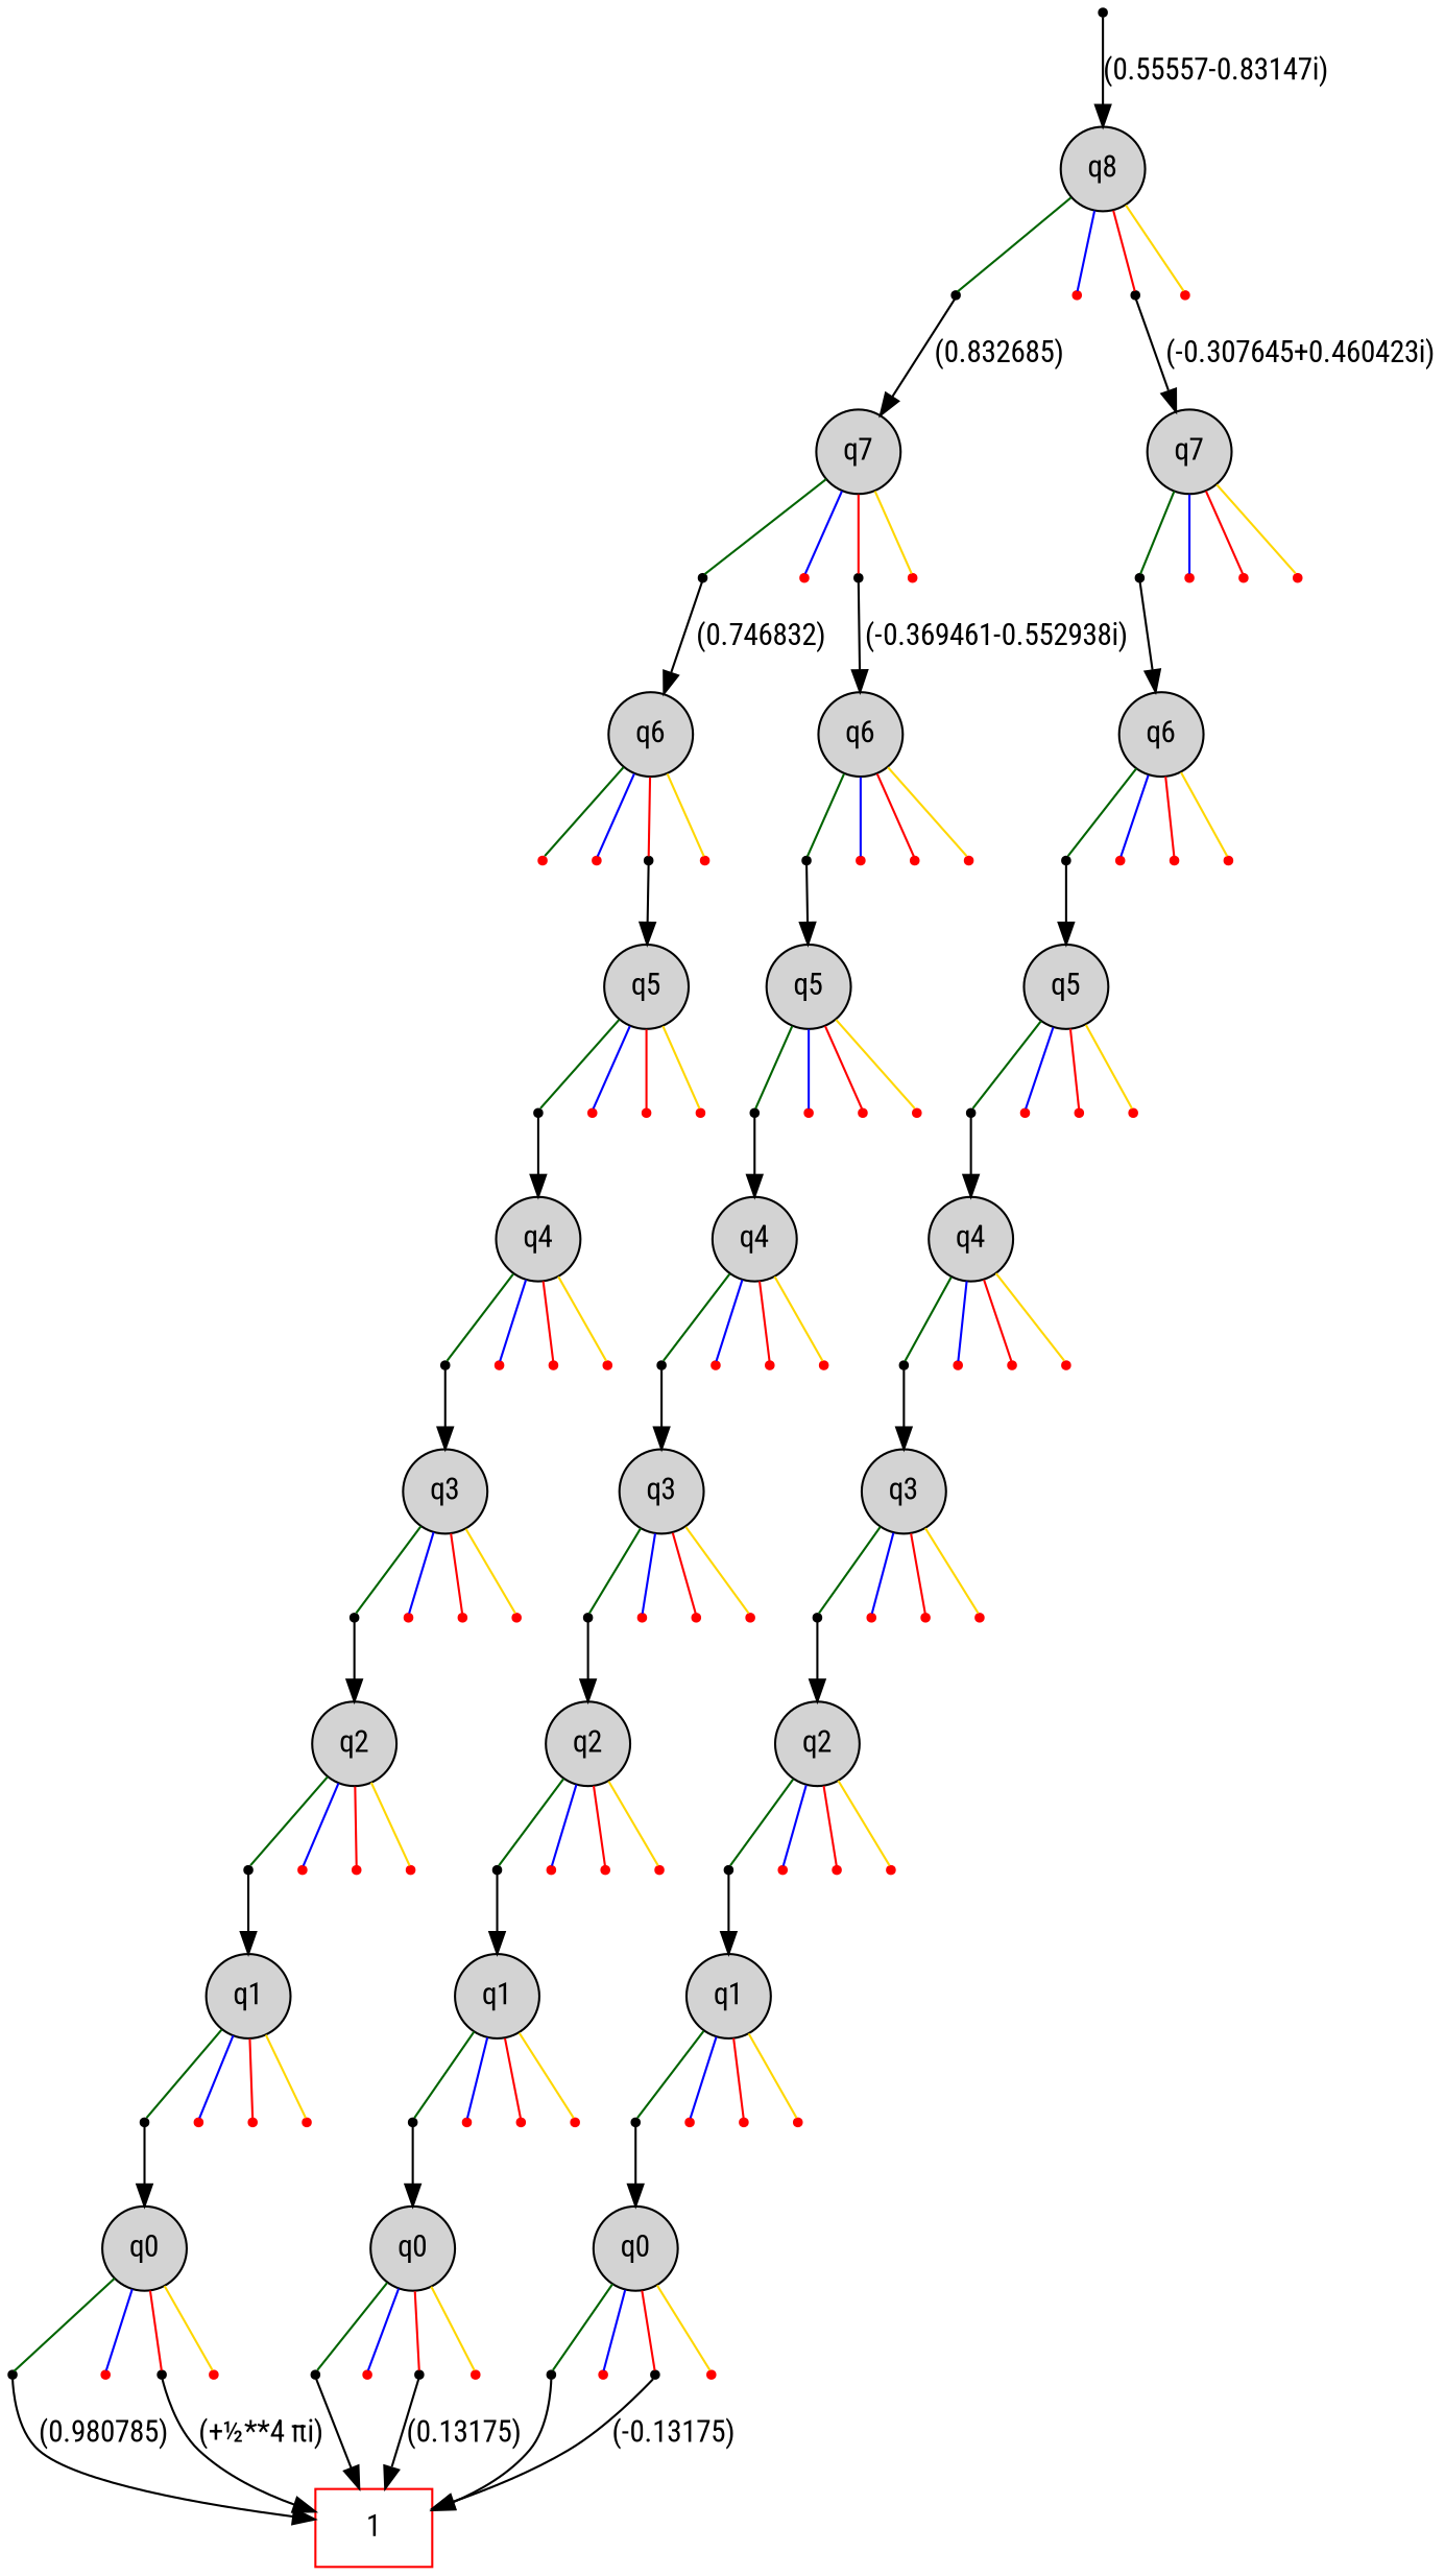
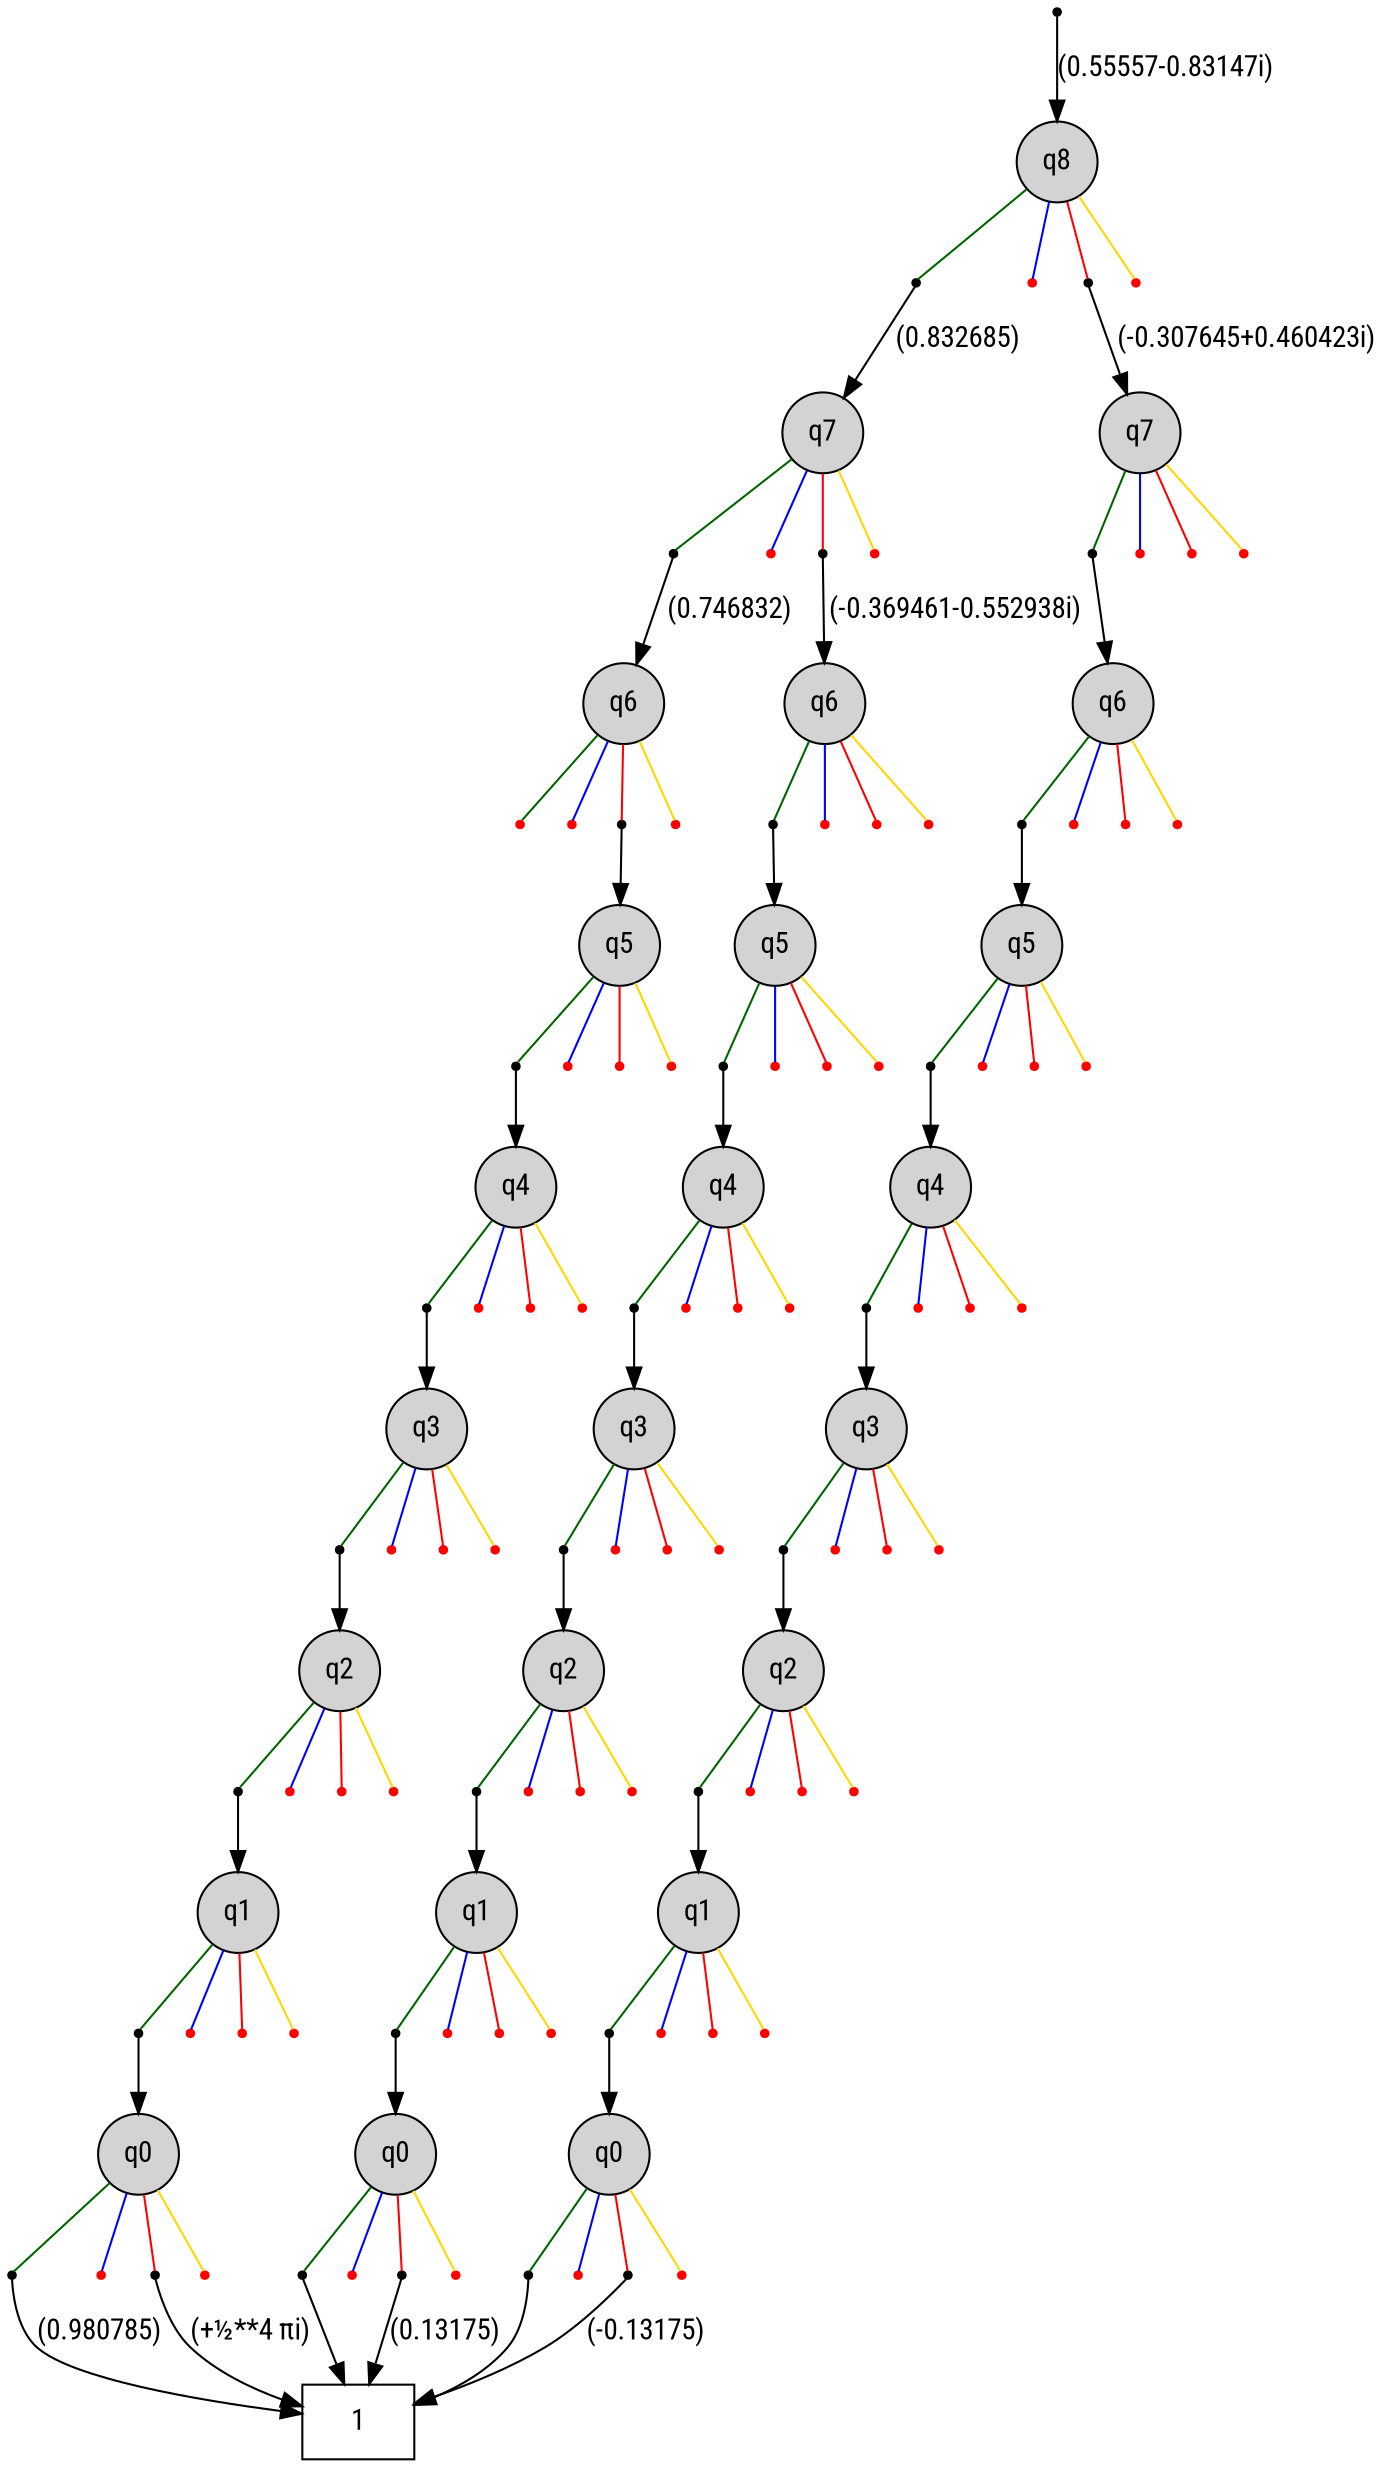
  digraph {
    ordering=out
    fontname="Roboto Condensed"
    node [shape=point fontname="Roboto Condensed" color=red fillcolor=red]
    edge [fontname="Roboto Condensed" arrowhead=none]
    "0h0" [color="" fillcolor=""]
    "0h1"
    "0h2" [color="" fillcolor=""]
    "0h3"
    "1h0" [color="" fillcolor=""]
    "1h1"
    "1h2" [color="" fillcolor=""]
    "1h3"
    "2h0" [color="" fillcolor=""]
    "2h1"
    "2h2"
    "2h3"
    "3h0"
    "3h1"
    "3h2" [color="" fillcolor=""]
    "3h3"
    "4h0" [color="" fillcolor=""]
    "4h1"
    "4h2"
    "4h3"
    "5h0" [color="" fillcolor=""]
    "5h1"
    "5h2"
    "5h3"
    "6h0" [color="" fillcolor=""]
    "6h1"
    "6h2"
    "6h3"
    "7h0" [color="" fillcolor=""]
    "7h1"
    "7h2"
    "7h3"
    "8h0" [color="" fillcolor=""]
    "8h1"
    "8h2"
    "8h3"
    "9h0" [color="" fillcolor=""]
    "9h1"
    "9h2"
    "9h3"
    "10h0" [color="" fillcolor=""]
    "10h1"
    "10h2"
    "10h3"
    "11h0" [color="" fillcolor=""]
    "11h1"
    "11h2"
    "11h3"
    "12h0" [color="" fillcolor=""]
    "12h1"
    "12h2"
    "12h3"
    "13h0" [color="" fillcolor=""]
    "13h1"
    "13h2"
    "13h3"
    "14h0" [color="" fillcolor=""]
    "14h1"
    "14h2"
    "14h3"
    "15h0" [color="" fillcolor=""]
    "15h1"
    "15h2"
    "15h3"
    "16h0" [color="" fillcolor=""]
    "16h1"
    "16h2"
    "16h3"
    "17h0" [color="" fillcolor=""]
    "17h1"
    "17h2"
    "17h3"
    "18h0" [color="" fillcolor=""]
    "18h1"
    "18h2"
    "18h3"
    "19h0" [color="" fillcolor=""]
    "19h1"
    "19h2"
    "19h3"
    "20h0" [color="" fillcolor=""]
    "20h1"
    "20h2"
    "20h3"
    "21h0" [color="" fillcolor=""]
    "21h1"
    "21h2" [color="" fillcolor=""]
    "21h3"
    "22h0" [color="" fillcolor=""]
    "22h1"
    "22h2" [color="" fillcolor=""]
    "22h3"
    "23h0" [color="" fillcolor=""]
    "23h1"
    "23h2" [color="" fillcolor=""]
    "23h3"
-   n97 [label=1 shape=box fillcolor=""]
+   n97 [label=1 shape=box color="" fillcolor=""]
    R [color="" fillcolor=""]
    n99 [fillcolor=lightgray label=q8 shape=circle style=filled color=""]
    n100 [fillcolor=lightgray label=q7 shape=circle style=filled color=""]
    n101 [fillcolor=lightgray label=q7 shape=circle style=filled color=""]
    n102 [fillcolor=lightgray label=q6 shape=circle style=filled color=""]
    n103 [fillcolor=lightgray label=q6 shape=circle style=filled color=""]
    n104 [fillcolor=lightgray label=q6 shape=circle style=filled color=""]
    n105 [fillcolor=lightgray label=q5 shape=circle style=filled color=""]
    n106 [fillcolor=lightgray label=q5 shape=circle style=filled color=""]
    n107 [fillcolor=lightgray label=q5 shape=circle style=filled color=""]
    n108 [fillcolor=lightgray label=q4 shape=circle style=filled color=""]
    n109 [fillcolor=lightgray label=q4 shape=circle style=filled color=""]
    n110 [fillcolor=lightgray label=q4 shape=circle style=filled color=""]
    n111 [fillcolor=lightgray label=q3 shape=circle style=filled color=""]
    n112 [fillcolor=lightgray label=q3 shape=circle style=filled color=""]
    n113 [fillcolor=lightgray label=q3 shape=circle style=filled color=""]
    n114 [fillcolor=lightgray label=q2 shape=circle style=filled color=""]
    n115 [fillcolor=lightgray label=q2 shape=circle style=filled color=""]
    n116 [fillcolor=lightgray label=q2 shape=circle style=filled color=""]
    n117 [fillcolor=lightgray label=q1 shape=circle style=filled color=""]
    n118 [fillcolor=lightgray label=q1 shape=circle style=filled color=""]
    n119 [fillcolor=lightgray label=q1 shape=circle style=filled color=""]
    n120 [fillcolor=lightgray label=q0 shape=circle style=filled color=""]
    n121 [fillcolor=lightgray label=q0 shape=circle style=filled color=""]
    n122 [fillcolor=lightgray label=q0 shape=circle style=filled color=""]
    subgraph sub_1 {
      rank=same
      "0h0"
      "0h1"
      "0h2"
      "0h3"
    }
    subgraph sub_2 {
      rank=same
      "1h0"
      "1h1"
      "1h2"
      "1h3"
    }
    subgraph sub_3 {
      rank=same
      "2h0"
      "2h1"
      "2h2"
      "2h3"
    }
    subgraph sub_4 {
      rank=same
      "3h0"
      "3h1"
      "3h2"
      "3h3"
    }
    subgraph sub_5 {
      rank=same
      "4h0"
      "4h1"
      "4h2"
      "4h3"
    }
    subgraph sub_6 {
      rank=same
      "5h0"
      "5h1"
      "5h2"
      "5h3"
    }
    subgraph sub_7 {
      rank=same
      "6h0"
      "6h1"
      "6h2"
      "6h3"
    }
    subgraph sub_8 {
      rank=same
      "7h0"
      "7h1"
      "7h2"
      "7h3"
    }
    subgraph sub_9 {
      rank=same
      "8h0"
      "8h1"
      "8h2"
      "8h3"
    }
    subgraph sub_10 {
      rank=same
      "9h0"
      "9h1"
      "9h2"
      "9h3"
    }
    subgraph sub_11 {
      rank=same
      "10h0"
      "10h1"
      "10h2"
      "10h3"
    }
    subgraph sub_12 {
      rank=same
      "11h0"
      "11h1"
      "11h2"
      "11h3"
    }
    subgraph sub_13 {
      rank=same
      "12h0"
      "12h1"
      "12h2"
      "12h3"
    }
    subgraph sub_14 {
      rank=same
      "13h0"
      "13h1"
      "13h2"
      "13h3"
    }
    subgraph sub_15 {
      rank=same
      "14h0"
      "14h1"
      "14h2"
      "14h3"
    }
    subgraph sub_16 {
      rank=same
      "15h0"
      "15h1"
      "15h2"
      "15h3"
    }
    subgraph sub_17 {
      rank=same
      "16h0"
      "16h1"
      "16h2"
      "16h3"
    }
    subgraph sub_18 {
      rank=same
      "17h0"
      "17h1"
      "17h2"
      "17h3"
    }
    subgraph sub_19 {
      rank=same
      "18h0"
      "18h1"
      "18h2"
      "18h3"
    }
    subgraph sub_20 {
      rank=same
      "19h0"
      "19h1"
      "19h2"
      "19h3"
    }
    subgraph sub_21 {
      rank=same
      "20h0"
      "20h1"
      "20h2"
      "20h3"
    }
    subgraph sub_22 {
      rank=same
      "21h0"
      "21h1"
      "21h2"
      "21h3"
    }
    subgraph sub_23 {
      rank=same
      "22h0"
      "22h1"
      "22h2"
      "22h3"
    }
    subgraph sub_24 {
      rank=same
      "23h0"
      "23h1"
      "23h2"
      "23h3"
    }
    "0h0" -> n100 [label=" (0.832685)" arrowhead=""]
    "0h2" -> n101 [label=" (-0.307645+0.460423i)" arrowhead=""]
    "1h0" -> n102 [label=" (0.746832)" arrowhead=""]
    "1h2" -> n103 [label=" (-0.369461-0.552938i)" arrowhead=""]
    "2h0" -> n104 [arrowhead=""]
    "3h2" -> n105 [arrowhead=""]
    "4h0" -> n106 [arrowhead=""]
    "5h0" -> n107 [arrowhead=""]
    "6h0" -> n108 [arrowhead=""]
    "7h0" -> n109 [arrowhead=""]
    "8h0" -> n110 [arrowhead=""]
    "9h0" -> n111 [arrowhead=""]
    "10h0" -> n112 [arrowhead=""]
    "11h0" -> n113 [arrowhead=""]
    "12h0" -> n114 [arrowhead=""]
    "13h0" -> n115 [arrowhead=""]
    "14h0" -> n116 [arrowhead=""]
    "15h0" -> n117 [arrowhead=""]
    "16h0" -> n118 [arrowhead=""]
    "17h0" -> n119 [arrowhead=""]
    "18h0" -> n120 [arrowhead=""]
    "19h0" -> n121 [arrowhead=""]
    "20h0" -> n122 [arrowhead=""]
    "21h0" -> n97 [label="(0.980785)" arrowhead=""]
    "21h2" -> n97 [label="(+½**4 πi)" arrowhead=""]
    "22h0" -> n97 [arrowhead=""]
    "22h2" -> n97 [label="(0.13175)" arrowhead=""]
    "23h0" -> n97 [arrowhead=""]
    "23h2" -> n97 [label="(-0.13175)" arrowhead=""]
    R -> n99 [label="(0.55557-0.83147i)" arrowhead=""]
    n99 -> "0h0" [color=darkgreen]
    n99 -> "0h1" [color=blue]
    n99 -> "0h2" [color=red]
    n99 -> "0h3" [color=gold]
    n100 -> "1h0" [color=darkgreen]
    n100 -> "1h1" [color=blue]
    n100 -> "1h2" [color=red]
    n100 -> "1h3" [color=gold]
    n101 -> "2h0" [color=darkgreen]
    n101 -> "2h1" [color=blue]
    n101 -> "2h2" [color=red]
    n101 -> "2h3" [color=gold]
    n102 -> "3h0" [color=darkgreen]
    n102 -> "3h1" [color=blue]
    n102 -> "3h2" [color=red]
    n102 -> "3h3" [color=gold]
    n103 -> "4h0" [color=darkgreen]
    n103 -> "4h1" [color=blue]
    n103 -> "4h2" [color=red]
    n103 -> "4h3" [color=gold]
    n104 -> "5h0" [color=darkgreen]
    n104 -> "5h1" [color=blue]
    n104 -> "5h2" [color=red]
    n104 -> "5h3" [color=gold]
    n105 -> "6h0" [color=darkgreen]
    n105 -> "6h1" [color=blue]
    n105 -> "6h2" [color=red]
    n105 -> "6h3" [color=gold]
    n106 -> "7h0" [color=darkgreen]
    n106 -> "7h1" [color=blue]
    n106 -> "7h2" [color=red]
    n106 -> "7h3" [color=gold]
    n107 -> "8h0" [color=darkgreen]
    n107 -> "8h1" [color=blue]
    n107 -> "8h2" [color=red]
    n107 -> "8h3" [color=gold]
    n108 -> "9h0" [color=darkgreen]
    n108 -> "9h1" [color=blue]
    n108 -> "9h2" [color=red]
    n108 -> "9h3" [color=gold]
    n109 -> "10h0" [color=darkgreen]
    n109 -> "10h1" [color=blue]
    n109 -> "10h2" [color=red]
    n109 -> "10h3" [color=gold]
    n110 -> "11h0" [color=darkgreen]
    n110 -> "11h1" [color=blue]
    n110 -> "11h2" [color=red]
    n110 -> "11h3" [color=gold]
    n111 -> "12h0" [color=darkgreen]
    n111 -> "12h1" [color=blue]
    n111 -> "12h2" [color=red]
    n111 -> "12h3" [color=gold]
    n112 -> "13h0" [color=darkgreen]
    n112 -> "13h1" [color=blue]
    n112 -> "13h2" [color=red]
    n112 -> "13h3" [color=gold]
    n113 -> "14h0" [color=darkgreen]
    n113 -> "14h1" [color=blue]
    n113 -> "14h2" [color=red]
    n113 -> "14h3" [color=gold]
    n114 -> "15h0" [color=darkgreen]
    n114 -> "15h1" [color=blue]
    n114 -> "15h2" [color=red]
    n114 -> "15h3" [color=gold]
    n115 -> "16h0" [color=darkgreen]
    n115 -> "16h1" [color=blue]
    n115 -> "16h2" [color=red]
    n115 -> "16h3" [color=gold]
    n116 -> "17h0" [color=darkgreen]
    n116 -> "17h1" [color=blue]
    n116 -> "17h2" [color=red]
    n116 -> "17h3" [color=gold]
    n117 -> "18h0" [color=darkgreen]
    n117 -> "18h1" [color=blue]
    n117 -> "18h2" [color=red]
    n117 -> "18h3" [color=gold]
    n118 -> "19h0" [color=darkgreen]
    n118 -> "19h1" [color=blue]
    n118 -> "19h2" [color=red]
    n118 -> "19h3" [color=gold]
    n119 -> "20h0" [color=darkgreen]
    n119 -> "20h1" [color=blue]
    n119 -> "20h2" [color=red]
    n119 -> "20h3" [color=gold]
    n120 -> "21h0" [color=darkgreen]
    n120 -> "21h1" [color=blue]
    n120 -> "21h2" [color=red]
    n120 -> "21h3" [color=gold]
    n121 -> "22h0" [color=darkgreen]
    n121 -> "22h1" [color=blue]
    n121 -> "22h2" [color=red]
    n121 -> "22h3" [color=gold]
    n122 -> "23h0" [color=darkgreen]
    n122 -> "23h1" [color=blue]
    n122 -> "23h2" [color=red]
    n122 -> "23h3" [color=gold]
  }
